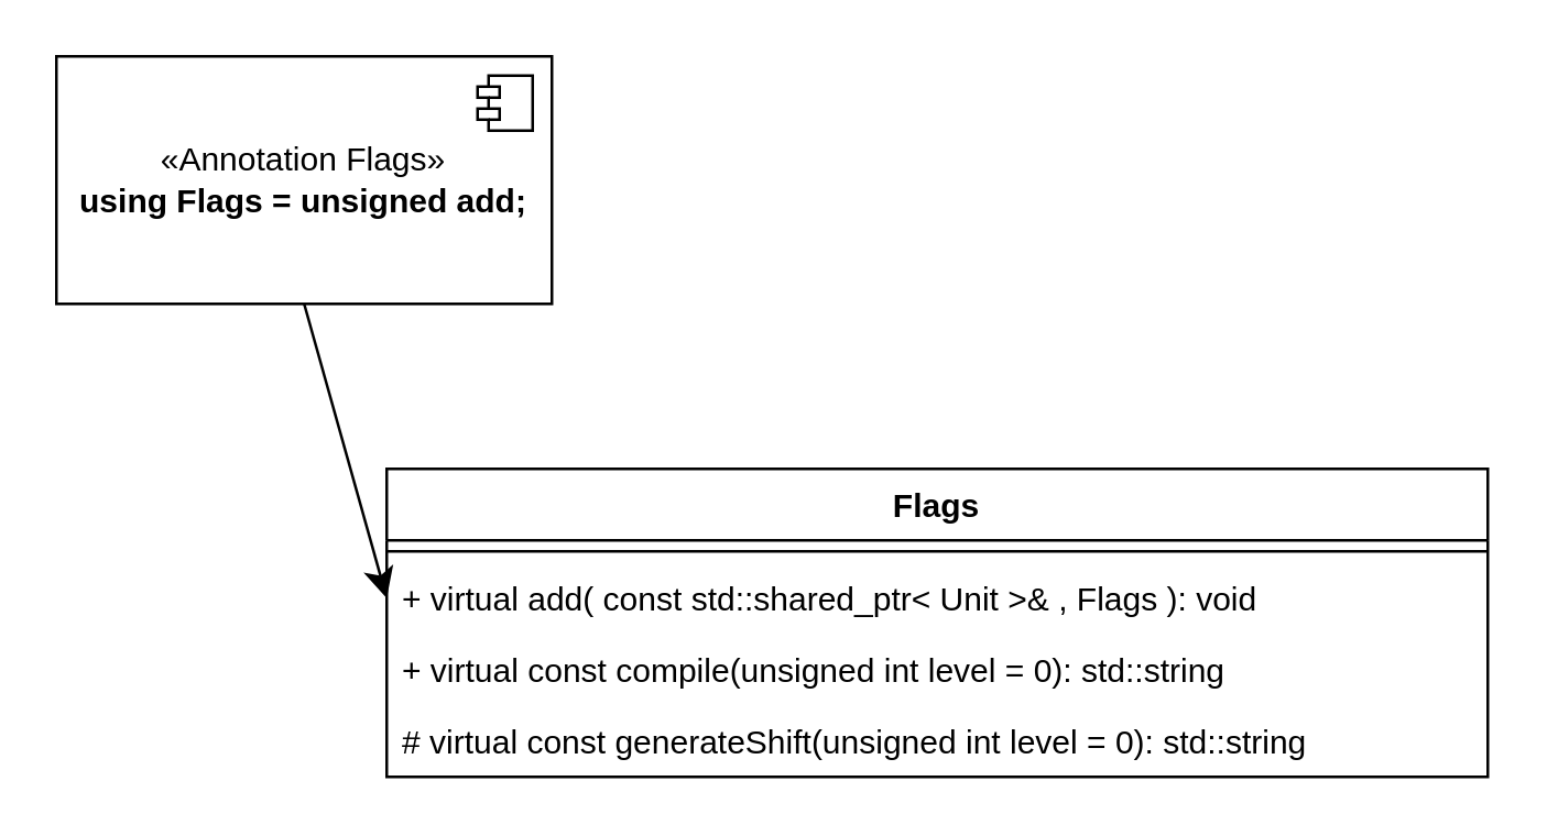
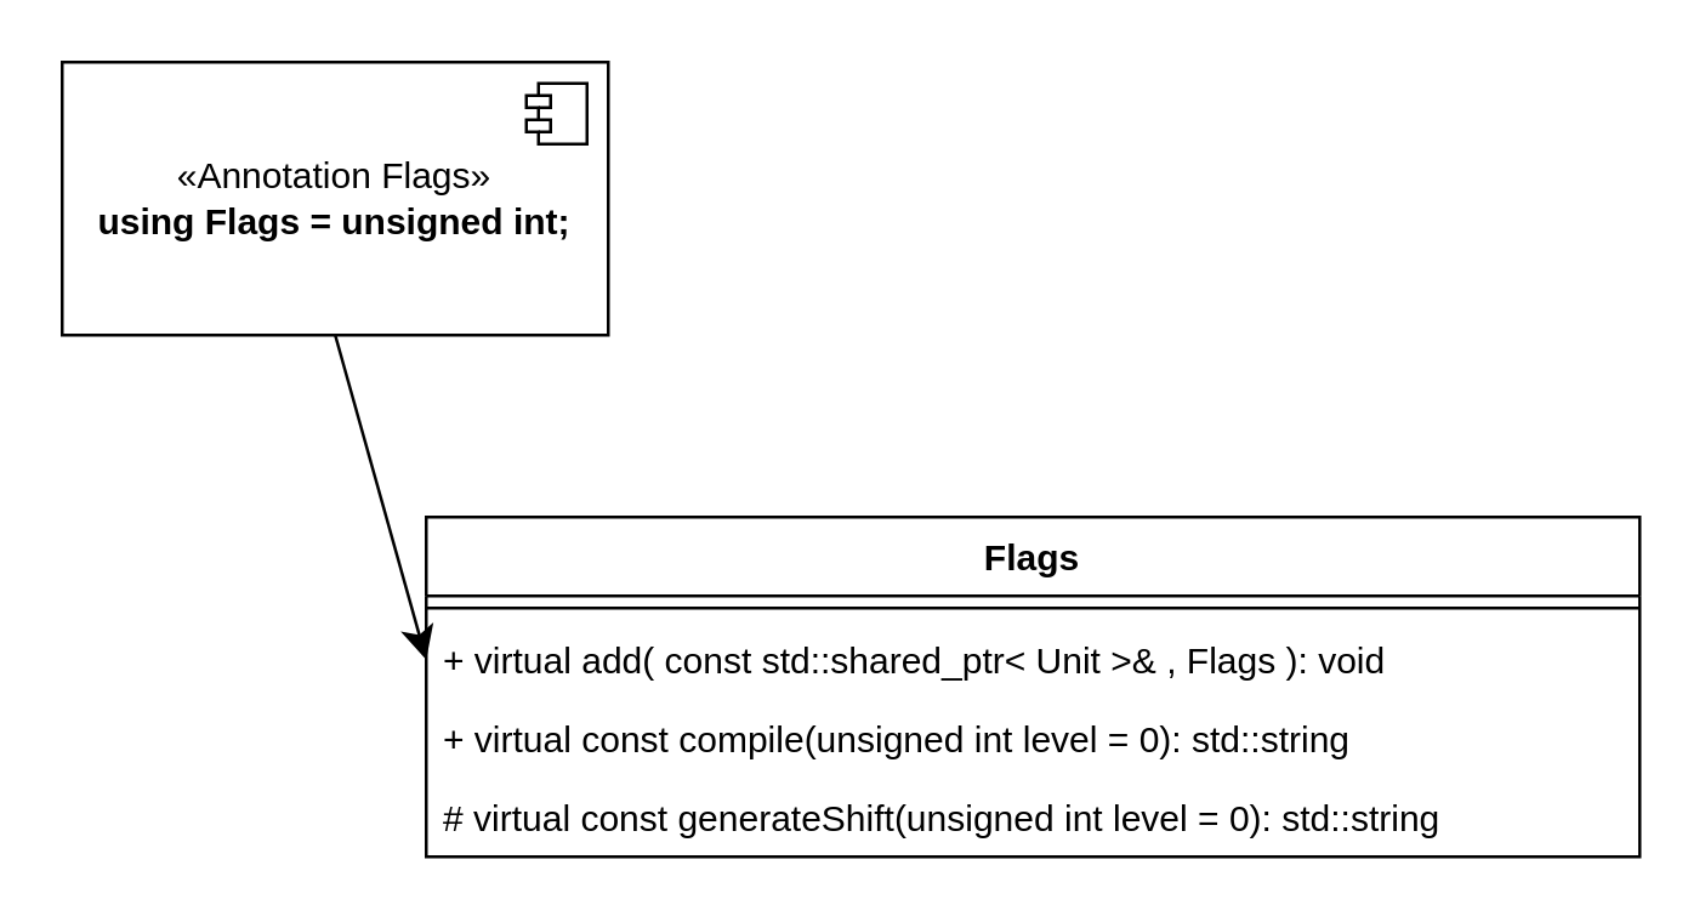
  <mxCell id="0" />
  <mxCell id="1" parent="0" />
  <mxCell id="2" value="Flags" style="swimlane;fontStyle=1;align=center;verticalAlign=top;childLayout=stackLayout;horizontal=1;startSize=26;horizontalStack=0;resizeParent=1;resizeParentMax=0;resizeLast=0;collapsible=1;marginBottom=0;whiteSpace=wrap;html=1;" vertex="1" parent="1"><mxGeometry x="140" y="170" width="400" height="112" as="geometry"><mxRectangle x="140" y="240" width="60" height="30" as="alternateBounds" /></mxGeometry></mxCell>
  <mxCell id="3" value="" style="line;strokeWidth=1;fillColor=none;align=left;verticalAlign=middle;spacingTop=-1;spacingLeft=3;spacingRight=3;rotatable=0;labelPosition=right;points=[];portConstraint=eastwest;strokeColor=inherit;" vertex="1" parent="2"><mxGeometry y="26" width="400" height="8" as="geometry" /></mxCell>
  <mxCell id="4" value="+ virtual add( const std::shared_ptr&amp;lt; Unit &amp;gt;&amp;amp; , Flags ): void&amp;nbsp;" style="text;strokeColor=none;fillColor=none;align=left;verticalAlign=top;spacingLeft=4;spacingRight=4;overflow=hidden;rotatable=0;points=[[0,0.5],[1,0.5]];portConstraint=eastwest;whiteSpace=wrap;html=1;" vertex="1" parent="2"><mxGeometry y="34" width="400" height="26" as="geometry" /></mxCell>
  <mxCell id="5" value="+ virtual const compile(unsigned int level = 0): std::string" style="text;strokeColor=none;fillColor=none;align=left;verticalAlign=top;spacingLeft=4;spacingRight=4;overflow=hidden;rotatable=0;points=[[0,0.5],[1,0.5]];portConstraint=eastwest;whiteSpace=wrap;html=1;" vertex="1" parent="2"><mxGeometry y="60" width="400" height="26" as="geometry" /></mxCell>
  <mxCell id="6" value="# virtual const generateShift(unsigned int level = 0):&amp;nbsp;std::string" style="text;strokeColor=none;fillColor=none;align=left;verticalAlign=top;spacingLeft=4;spacingRight=4;overflow=hidden;rotatable=0;points=[[0,0.5],[1,0.5]];portConstraint=eastwest;whiteSpace=wrap;html=1;" vertex="1" parent="2"><mxGeometry y="86" width="400" height="26" as="geometry" /></mxCell>
  <mxCell id="7" style="edgeStyle=none;curved=1;rounded=0;orthogonalLoop=1;jettySize=auto;html=1;exitX=0.5;exitY=1;exitDx=0;exitDy=0;entryX=0;entryY=0.5;entryDx=0;entryDy=0;fontSize=12;startSize=8;endSize=8;" edge="1" parent="1" source="8" target="4"><mxGeometry relative="1" as="geometry" /></mxCell>
- <mxCell id="8" value="«Annotation Flags»&lt;br&gt;&lt;b&gt;using Flags = unsigned add;&lt;/b&gt;" style="html=1;dropTarget=0;whiteSpace=wrap;" vertex="1" parent="1"><mxGeometry x="20" y="20" width="180" height="90" as="geometry" /></mxCell>
+ <mxCell id="8" value="«Annotation Flags»&lt;br&gt;&lt;b&gt;using Flags = unsigned int;&lt;/b&gt;" style="html=1;dropTarget=0;whiteSpace=wrap;" vertex="1" parent="1"><mxGeometry x="20" y="20" width="180" height="90" as="geometry" /></mxCell>
  <mxCell id="9" value="" style="shape=module;jettyWidth=8;jettyHeight=4;" vertex="1" parent="8"><mxGeometry x="1" width="20" height="20" relative="1" as="geometry"><mxPoint x="-27" y="7" as="offset" /></mxGeometry></mxCell>
